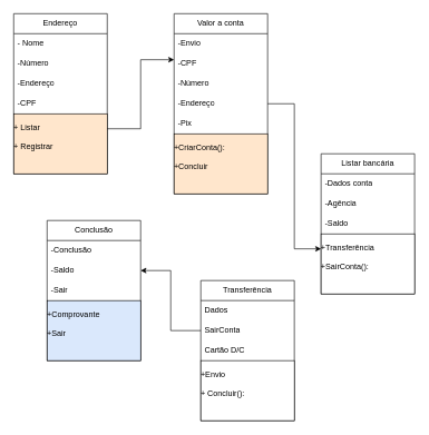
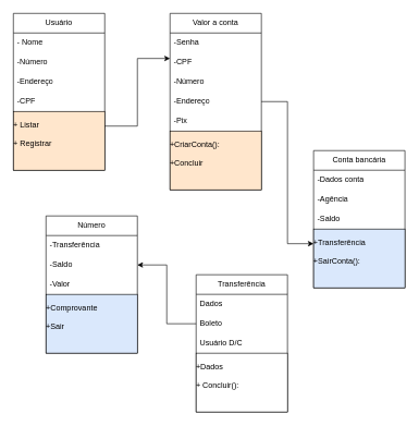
  <mxCell id="0" />
  <mxCell id="1" parent="0" />
- <mxCell id="2" value="Endereço" style="swimlane;fontStyle=0;childLayout=stackLayout;horizontal=1;startSize=30;horizontalStack=0;resizeParent=1;resizeParentMax=0;resizeLast=0;collapsible=1;marginBottom=0;whiteSpace=wrap;html=1;" vertex="1" parent="1"><mxGeometry x="20" y="20" width="140" height="240" as="geometry" /></mxCell>
+ <mxCell id="2" value="Usuário" style="swimlane;fontStyle=0;childLayout=stackLayout;horizontal=1;startSize=30;horizontalStack=0;resizeParent=1;resizeParentMax=0;resizeLast=0;collapsible=1;marginBottom=0;whiteSpace=wrap;html=1;" vertex="1" parent="1"><mxGeometry x="20" y="20" width="140" height="240" as="geometry" /></mxCell>
  <mxCell id="3" value="- Nome" style="text;strokeColor=none;fillColor=none;align=left;verticalAlign=middle;spacingLeft=4;spacingRight=4;overflow=hidden;points=[[0,0.5],[1,0.5]];portConstraint=eastwest;rotatable=0;whiteSpace=wrap;html=1;" vertex="1" parent="2"><mxGeometry y="30" width="140" height="30" as="geometry" /></mxCell>
  <mxCell id="4" value="-Número" style="text;strokeColor=none;fillColor=none;align=left;verticalAlign=middle;spacingLeft=4;spacingRight=4;overflow=hidden;points=[[0,0.5],[1,0.5]];portConstraint=eastwest;rotatable=0;whiteSpace=wrap;html=1;" vertex="1" parent="2"><mxGeometry y="60" width="140" height="30" as="geometry" /></mxCell>
  <mxCell id="5" value="-Endereço" style="text;strokeColor=none;fillColor=none;align=left;verticalAlign=middle;spacingLeft=4;spacingRight=4;overflow=hidden;points=[[0,0.5],[1,0.5]];portConstraint=eastwest;rotatable=0;whiteSpace=wrap;html=1;" vertex="1" parent="2"><mxGeometry y="90" width="140" height="30" as="geometry" /></mxCell>
  <mxCell id="6" value="-CPF" style="text;strokeColor=none;fillColor=none;align=left;verticalAlign=middle;spacingLeft=4;spacingRight=4;overflow=hidden;points=[[0,0.5],[1,0.5]];portConstraint=eastwest;rotatable=0;whiteSpace=wrap;html=1;" vertex="1" parent="2"><mxGeometry y="120" width="140" height="30" as="geometry" /></mxCell>
  <mxCell id="7" value="&lt;div&gt;&lt;br&gt;&lt;/div&gt;&lt;div&gt;+ Listar&lt;/div&gt;&lt;div&gt;&lt;br&gt;&lt;/div&gt;&lt;div&gt;+ Registrar&lt;/div&gt;" style="verticalAlign=top;align=left;overflow=fill;html=1;whiteSpace=wrap;fillColor=#ffe6cc;" vertex="1" parent="2"><mxGeometry y="150" width="140" height="90" as="geometry" /></mxCell>
- <mxCell id="8" value="Listar bancária" style="swimlane;fontStyle=0;childLayout=stackLayout;horizontal=1;startSize=30;horizontalStack=0;resizeParent=1;resizeParentMax=0;resizeLast=0;collapsible=1;marginBottom=0;whiteSpace=wrap;html=1;" vertex="1" parent="1"><mxGeometry x="480" y="230" width="140" height="210" as="geometry" /></mxCell>
+ <mxCell id="8" value="Conta bancária" style="swimlane;fontStyle=0;childLayout=stackLayout;horizontal=1;startSize=30;horizontalStack=0;resizeParent=1;resizeParentMax=0;resizeLast=0;collapsible=1;marginBottom=0;whiteSpace=wrap;html=1;" vertex="1" parent="1"><mxGeometry x="480" y="230" width="140" height="210" as="geometry" /></mxCell>
  <mxCell id="9" value="-Dados conta" style="text;strokeColor=none;fillColor=none;align=left;verticalAlign=middle;spacingLeft=4;spacingRight=4;overflow=hidden;points=[[0,0.5],[1,0.5]];portConstraint=eastwest;rotatable=0;whiteSpace=wrap;html=1;" vertex="1" parent="8"><mxGeometry y="30" width="140" height="30" as="geometry" /></mxCell>
  <mxCell id="10" value="-Agência" style="text;strokeColor=none;fillColor=none;align=left;verticalAlign=middle;spacingLeft=4;spacingRight=4;overflow=hidden;points=[[0,0.5],[1,0.5]];portConstraint=eastwest;rotatable=0;whiteSpace=wrap;html=1;" vertex="1" parent="8"><mxGeometry y="60" width="140" height="30" as="geometry" /></mxCell>
  <mxCell id="11" value="-Saldo" style="text;strokeColor=none;fillColor=none;align=left;verticalAlign=middle;spacingLeft=4;spacingRight=4;overflow=hidden;points=[[0,0.5],[1,0.5]];portConstraint=eastwest;rotatable=0;whiteSpace=wrap;html=1;" vertex="1" parent="8"><mxGeometry y="90" width="140" height="30" as="geometry" /></mxCell>
- <mxCell id="12" value="&lt;div&gt;&lt;br&gt;&lt;/div&gt;&lt;div&gt;+Transferência&lt;/div&gt;&lt;div&gt;&lt;br&gt;&lt;/div&gt;&lt;div&gt;+SairConta():&lt;/div&gt;" style="verticalAlign=top;align=left;overflow=fill;html=1;whiteSpace=wrap;" vertex="1" parent="8"><mxGeometry y="120" width="140" height="90" as="geometry" /></mxCell>
+ <mxCell id="12" value="&lt;div&gt;&lt;br&gt;&lt;/div&gt;&lt;div&gt;+Transferência&lt;/div&gt;&lt;div&gt;&lt;br&gt;&lt;/div&gt;&lt;div&gt;+SairConta():&lt;/div&gt;" style="verticalAlign=top;align=left;overflow=fill;html=1;whiteSpace=wrap;fillColor=#dae8fc;" vertex="1" parent="8"><mxGeometry y="120" width="140" height="90" as="geometry" /></mxCell>
  <mxCell id="13" value="Transferência" style="swimlane;fontStyle=0;childLayout=stackLayout;horizontal=1;startSize=30;horizontalStack=0;resizeParent=1;resizeParentMax=0;resizeLast=0;collapsible=1;marginBottom=0;whiteSpace=wrap;html=1;" vertex="1" parent="1"><mxGeometry x="300" y="420" width="140" height="210" as="geometry" /></mxCell>
  <mxCell id="14" value="Dados" style="text;strokeColor=none;fillColor=none;align=left;verticalAlign=middle;spacingLeft=4;spacingRight=4;overflow=hidden;points=[[0,0.5],[1,0.5]];portConstraint=eastwest;rotatable=0;whiteSpace=wrap;html=1;" vertex="1" parent="13"><mxGeometry y="30" width="140" height="30" as="geometry" /></mxCell>
- <mxCell id="15" value="SairConta" style="text;strokeColor=none;fillColor=none;align=left;verticalAlign=middle;spacingLeft=4;spacingRight=4;overflow=hidden;points=[[0,0.5],[1,0.5]];portConstraint=eastwest;rotatable=0;whiteSpace=wrap;html=1;" vertex="1" parent="13"><mxGeometry y="60" width="140" height="30" as="geometry" /></mxCell>
- <mxCell id="16" value="Cartão D/C" style="text;strokeColor=none;fillColor=none;align=left;verticalAlign=middle;spacingLeft=4;spacingRight=4;overflow=hidden;points=[[0,0.5],[1,0.5]];portConstraint=eastwest;rotatable=0;whiteSpace=wrap;html=1;" vertex="1" parent="13"><mxGeometry y="90" width="140" height="30" as="geometry" /></mxCell>
- <mxCell id="17" value="&lt;div&gt;&lt;br&gt;&lt;/div&gt;&lt;div&gt;+Envio&lt;/div&gt;&lt;div&gt;&lt;br&gt;&lt;/div&gt;&lt;div&gt;+ Concluir():&lt;/div&gt;" style="verticalAlign=top;align=left;overflow=fill;html=1;whiteSpace=wrap;" vertex="1" parent="13"><mxGeometry y="120" width="140" height="90" as="geometry" /></mxCell>
- <mxCell id="18" value="Conclusão" style="swimlane;fontStyle=0;childLayout=stackLayout;horizontal=1;startSize=30;horizontalStack=0;resizeParent=1;resizeParentMax=0;resizeLast=0;collapsible=1;marginBottom=0;whiteSpace=wrap;html=1;" vertex="1" parent="1"><mxGeometry x="70" y="330" width="140" height="210" as="geometry" /></mxCell>
- <mxCell id="19" value="-Conclusão" style="text;strokeColor=none;fillColor=none;align=left;verticalAlign=middle;spacingLeft=4;spacingRight=4;overflow=hidden;points=[[0,0.5],[1,0.5]];portConstraint=eastwest;rotatable=0;whiteSpace=wrap;html=1;" vertex="1" parent="18"><mxGeometry y="30" width="140" height="30" as="geometry" /></mxCell>
+ <mxCell id="15" value="Boleto" style="text;strokeColor=none;fillColor=none;align=left;verticalAlign=middle;spacingLeft=4;spacingRight=4;overflow=hidden;points=[[0,0.5],[1,0.5]];portConstraint=eastwest;rotatable=0;whiteSpace=wrap;html=1;" vertex="1" parent="13"><mxGeometry y="60" width="140" height="30" as="geometry" /></mxCell>
+ <mxCell id="16" value="Usuário D/C" style="text;strokeColor=none;fillColor=none;align=left;verticalAlign=middle;spacingLeft=4;spacingRight=4;overflow=hidden;points=[[0,0.5],[1,0.5]];portConstraint=eastwest;rotatable=0;whiteSpace=wrap;html=1;" vertex="1" parent="13"><mxGeometry y="90" width="140" height="30" as="geometry" /></mxCell>
+ <mxCell id="17" value="&lt;div&gt;&lt;br&gt;&lt;/div&gt;&lt;div&gt;+Dados&lt;/div&gt;&lt;div&gt;&lt;br&gt;&lt;/div&gt;&lt;div&gt;+ Concluir():&lt;/div&gt;" style="verticalAlign=top;align=left;overflow=fill;html=1;whiteSpace=wrap;" vertex="1" parent="13"><mxGeometry y="120" width="140" height="90" as="geometry" /></mxCell>
+ <mxCell id="18" value="Número" style="swimlane;fontStyle=0;childLayout=stackLayout;horizontal=1;startSize=30;horizontalStack=0;resizeParent=1;resizeParentMax=0;resizeLast=0;collapsible=1;marginBottom=0;whiteSpace=wrap;html=1;" vertex="1" parent="1"><mxGeometry x="70" y="330" width="140" height="210" as="geometry" /></mxCell>
+ <mxCell id="19" value="-Transferência" style="text;strokeColor=none;fillColor=none;align=left;verticalAlign=middle;spacingLeft=4;spacingRight=4;overflow=hidden;points=[[0,0.5],[1,0.5]];portConstraint=eastwest;rotatable=0;whiteSpace=wrap;html=1;" vertex="1" parent="18"><mxGeometry y="30" width="140" height="30" as="geometry" /></mxCell>
  <mxCell id="20" value="-Saldo" style="text;strokeColor=none;fillColor=none;align=left;verticalAlign=middle;spacingLeft=4;spacingRight=4;overflow=hidden;points=[[0,0.5],[1,0.5]];portConstraint=eastwest;rotatable=0;whiteSpace=wrap;html=1;" vertex="1" parent="18"><mxGeometry y="60" width="140" height="30" as="geometry" /></mxCell>
- <mxCell id="21" value="-Sair" style="text;strokeColor=none;fillColor=none;align=left;verticalAlign=middle;spacingLeft=4;spacingRight=4;overflow=hidden;points=[[0,0.5],[1,0.5]];portConstraint=eastwest;rotatable=0;whiteSpace=wrap;html=1;" vertex="1" parent="18"><mxGeometry y="90" width="140" height="30" as="geometry" /></mxCell>
+ <mxCell id="21" value="-Valor" style="text;strokeColor=none;fillColor=none;align=left;verticalAlign=middle;spacingLeft=4;spacingRight=4;overflow=hidden;points=[[0,0.5],[1,0.5]];portConstraint=eastwest;rotatable=0;whiteSpace=wrap;html=1;" vertex="1" parent="18"><mxGeometry y="90" width="140" height="30" as="geometry" /></mxCell>
  <mxCell id="22" value="&lt;div&gt;&lt;br&gt;&lt;/div&gt;&lt;div&gt;+Comprovante&lt;/div&gt;&lt;div&gt;&lt;br&gt;&lt;/div&gt;&lt;div&gt;+Sair&lt;/div&gt;" style="verticalAlign=top;align=left;overflow=fill;html=1;whiteSpace=wrap;fillColor=#dae8fc;" vertex="1" parent="18"><mxGeometry y="120" width="140" height="90" as="geometry" /></mxCell>
  <mxCell id="23" value="Valor a conta" style="swimlane;fontStyle=0;childLayout=stackLayout;horizontal=1;startSize=30;horizontalStack=0;resizeParent=1;resizeParentMax=0;resizeLast=0;collapsible=1;marginBottom=0;whiteSpace=wrap;html=1;" vertex="1" parent="1"><mxGeometry x="260" y="20" width="140" height="270" as="geometry" /></mxCell>
- <mxCell id="24" value="-Envio" style="text;strokeColor=none;fillColor=none;align=left;verticalAlign=middle;spacingLeft=4;spacingRight=4;overflow=hidden;points=[[0,0.5],[1,0.5]];portConstraint=eastwest;rotatable=0;whiteSpace=wrap;html=1;" vertex="1" parent="23"><mxGeometry y="30" width="140" height="30" as="geometry" /></mxCell>
+ <mxCell id="24" value="-Senha" style="text;strokeColor=none;fillColor=none;align=left;verticalAlign=middle;spacingLeft=4;spacingRight=4;overflow=hidden;points=[[0,0.5],[1,0.5]];portConstraint=eastwest;rotatable=0;whiteSpace=wrap;html=1;" vertex="1" parent="23"><mxGeometry y="30" width="140" height="30" as="geometry" /></mxCell>
  <mxCell id="25" value="-CPF" style="text;strokeColor=none;fillColor=none;align=left;verticalAlign=middle;spacingLeft=4;spacingRight=4;overflow=hidden;points=[[0,0.5],[1,0.5]];portConstraint=eastwest;rotatable=0;whiteSpace=wrap;html=1;" vertex="1" parent="23"><mxGeometry y="60" width="140" height="30" as="geometry" /></mxCell>
  <mxCell id="26" value="-Número" style="text;strokeColor=none;fillColor=none;align=left;verticalAlign=middle;spacingLeft=4;spacingRight=4;overflow=hidden;points=[[0,0.5],[1,0.5]];portConstraint=eastwest;rotatable=0;whiteSpace=wrap;html=1;" vertex="1" parent="23"><mxGeometry y="90" width="140" height="30" as="geometry" /></mxCell>
  <mxCell id="27" value="-Endereço" style="text;strokeColor=none;fillColor=none;align=left;verticalAlign=middle;spacingLeft=4;spacingRight=4;overflow=hidden;points=[[0,0.5],[1,0.5]];portConstraint=eastwest;rotatable=0;whiteSpace=wrap;html=1;" vertex="1" parent="23"><mxGeometry y="120" width="140" height="30" as="geometry" /></mxCell>
  <mxCell id="28" value="-Pix" style="text;strokeColor=none;fillColor=none;align=left;verticalAlign=middle;spacingLeft=4;spacingRight=4;overflow=hidden;points=[[0,0.5],[1,0.5]];portConstraint=eastwest;rotatable=0;whiteSpace=wrap;html=1;" vertex="1" parent="23"><mxGeometry y="150" width="140" height="30" as="geometry" /></mxCell>
  <mxCell id="29" value="&lt;div&gt;&lt;br&gt;&lt;/div&gt;&lt;div&gt;+CriarConta():&lt;/div&gt;&lt;div&gt;&lt;br&gt;&lt;/div&gt;&lt;div&gt;+Concluir&lt;/div&gt;" style="verticalAlign=top;align=left;overflow=fill;html=1;whiteSpace=wrap;fillColor=#ffe6cc;" vertex="1" parent="23"><mxGeometry y="180" width="140" height="90" as="geometry" /></mxCell>
  <mxCell id="30" style="edgeStyle=orthogonalEdgeStyle;rounded=0;orthogonalLoop=1;jettySize=auto;html=1;exitX=1;exitY=0.25;exitDx=0;exitDy=0;entryX=0;entryY=0.3;entryDx=0;entryDy=0;entryPerimeter=0;" edge="1" parent="1" source="7" target="25"><mxGeometry relative="1" as="geometry" /></mxCell>
  <mxCell id="31" style="edgeStyle=orthogonalEdgeStyle;rounded=0;orthogonalLoop=1;jettySize=auto;html=1;exitX=1;exitY=0.5;exitDx=0;exitDy=0;entryX=0;entryY=0.25;entryDx=0;entryDy=0;" edge="1" parent="1" source="27" target="12"><mxGeometry relative="1" as="geometry" /></mxCell>
  <mxCell id="32" style="edgeStyle=orthogonalEdgeStyle;rounded=0;orthogonalLoop=1;jettySize=auto;html=1;exitX=0;exitY=0.5;exitDx=0;exitDy=0;" edge="1" parent="1" source="15" target="20"><mxGeometry relative="1" as="geometry" /></mxCell>
